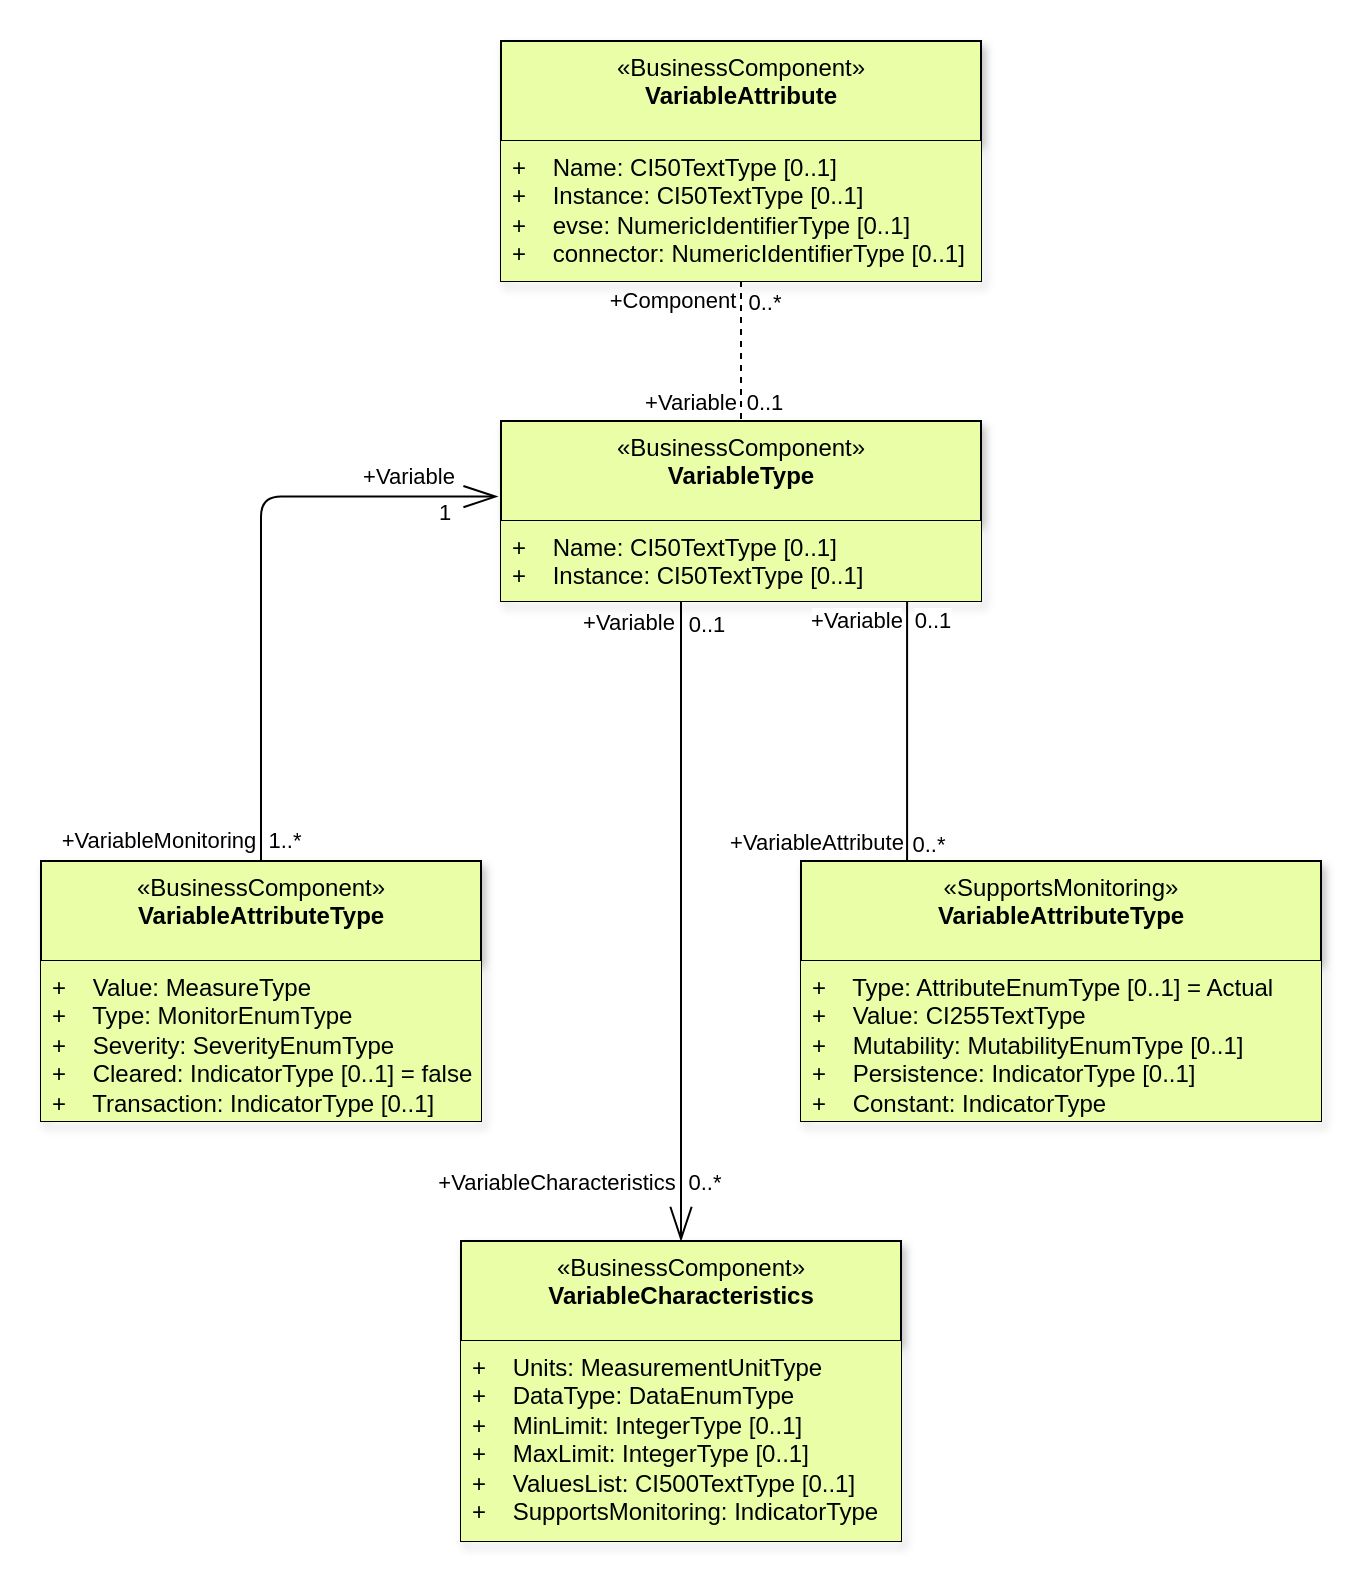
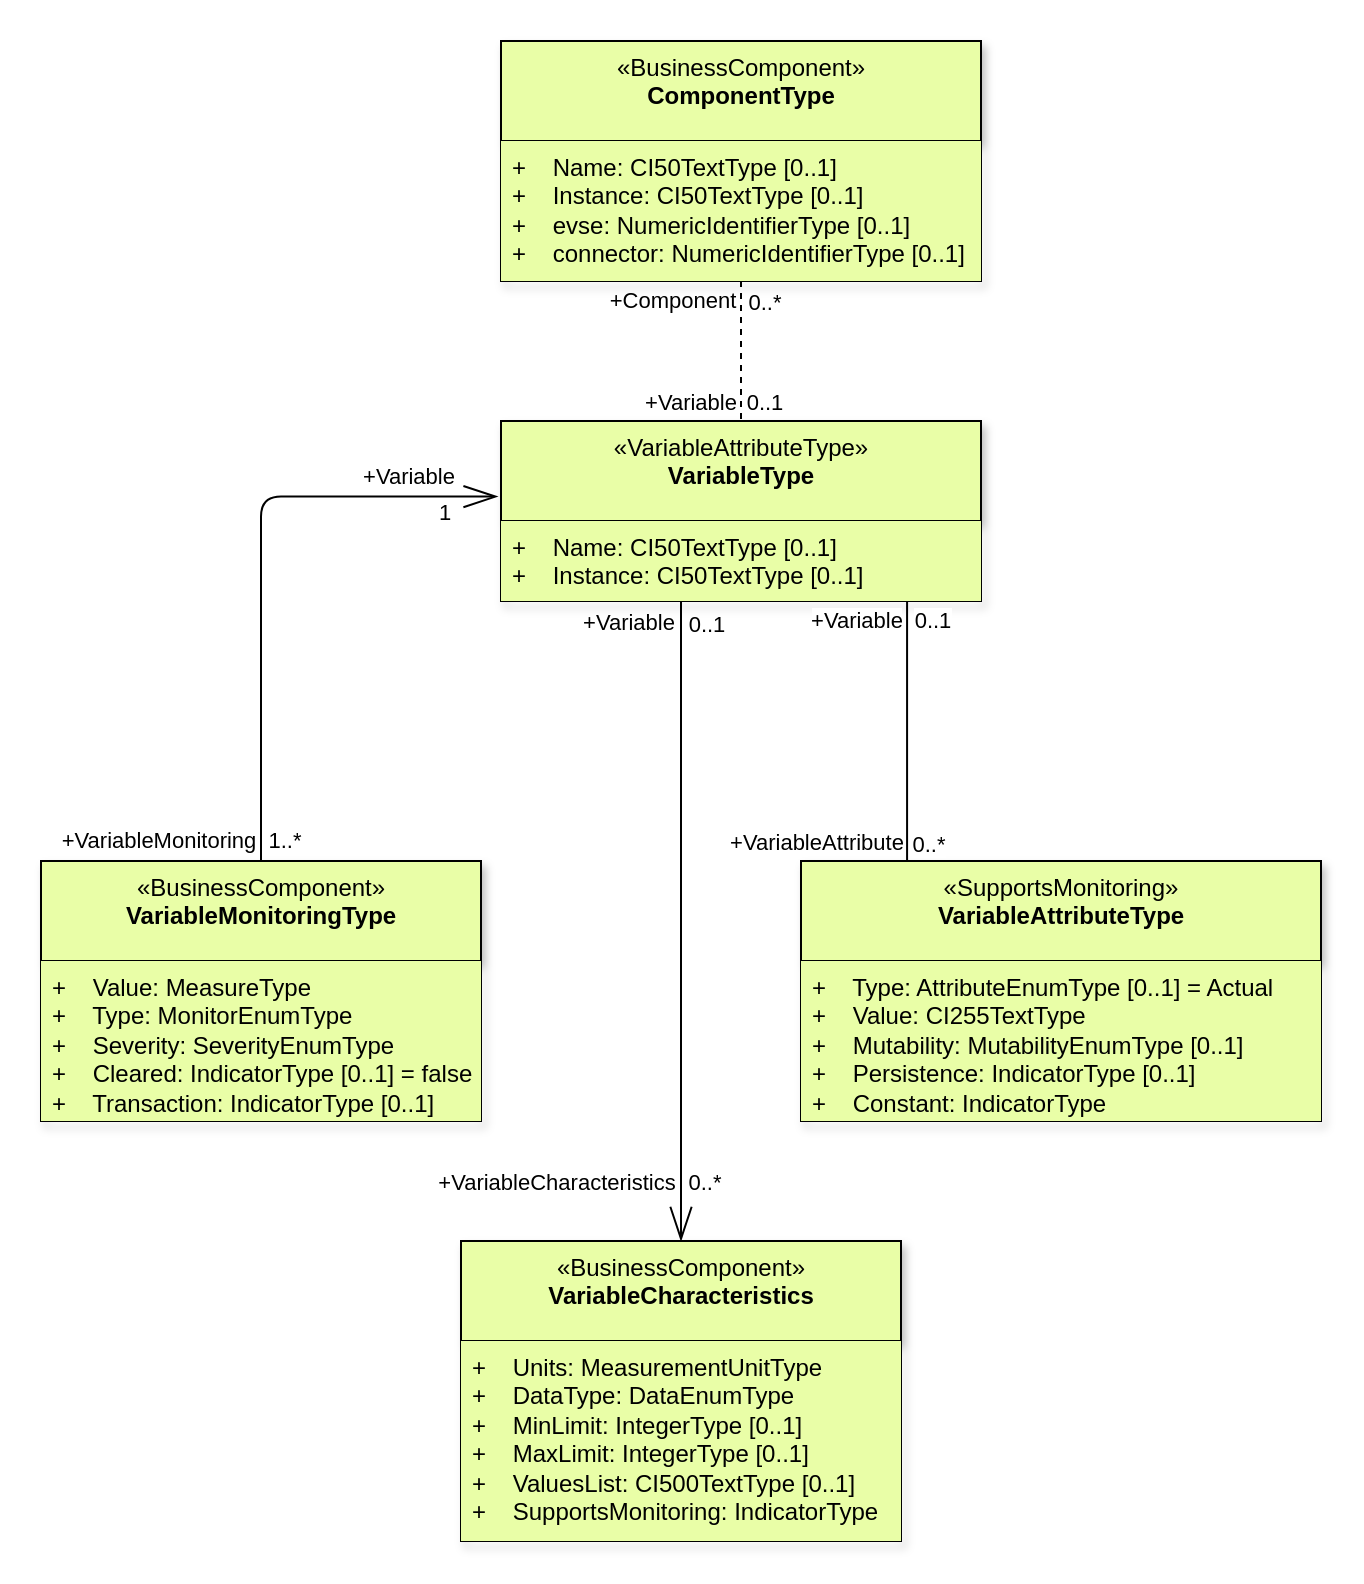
  <mxCell id="0" />
  <mxCell id="1" parent="0" />
  <mxCell id="2" style="edgeStyle=orthogonalEdgeStyle;rounded=0;orthogonalLoop=1;jettySize=auto;html=1;exitX=0.5;exitY=1;exitDx=0;exitDy=0;entryX=0.5;entryY=0;entryDx=0;entryDy=0;endArrow=none;endFill=0;dashed=1;" edge="1" parent="1" source="7" target="14"><mxGeometry relative="1" as="geometry" /></mxCell>
  <mxCell id="3" value="+Component" style="edgeLabel;html=1;align=center;verticalAlign=middle;resizable=0;points=[];" vertex="1" connectable="0" parent="2"><mxGeometry x="-0.759" relative="1" as="geometry"><mxPoint x="-35" y="1" as="offset" /></mxGeometry></mxCell>
  <mxCell id="4" value="0..*" style="edgeLabel;html=1;align=center;verticalAlign=middle;resizable=0;points=[];" vertex="1" connectable="0" parent="2"><mxGeometry x="-0.739" y="1" relative="1" as="geometry"><mxPoint x="10" y="1" as="offset" /></mxGeometry></mxCell>
  <mxCell id="5" value="+Variable" style="edgeLabel;html=1;align=center;verticalAlign=middle;resizable=0;points=[];" vertex="1" connectable="0" parent="2"><mxGeometry x="0.719" y="1" relative="1" as="geometry"><mxPoint x="-27" as="offset" /></mxGeometry></mxCell>
  <mxCell id="6" value="0..1" style="edgeLabel;html=1;align=center;verticalAlign=middle;resizable=0;points=[];" vertex="1" connectable="0" parent="2"><mxGeometry x="0.719" relative="1" as="geometry"><mxPoint x="11" as="offset" /></mxGeometry></mxCell>
- <mxCell id="7" value="&lt;div style=&quot;line-height: 14.4px;&quot;&gt;&lt;span style=&quot;background-color: initial;&quot;&gt;«&lt;/span&gt;&lt;span style=&quot;background-color: initial;&quot;&gt;BusinessComponent&lt;/span&gt;&lt;span style=&quot;background-color: initial;&quot;&gt;»&lt;/span&gt;&lt;br&gt;&lt;/div&gt;&lt;b&gt;&lt;div style=&quot;line-height: 14.4px;&quot;&gt;&lt;b&gt;VariableAttribute&lt;/b&gt;&lt;br&gt;&lt;/div&gt;&lt;/b&gt;" style="swimlane;fontStyle=0;align=center;verticalAlign=top;childLayout=stackLayout;horizontal=1;startSize=50;horizontalStack=0;resizeParent=1;resizeParentMax=0;resizeLast=0;collapsible=0;marginBottom=0;html=1;fillColor=#e9fea7;shadow=1;fontSize=12;" vertex="1" parent="1"><mxGeometry x="250" y="20" width="240" height="120" as="geometry" /></mxCell>
+ <mxCell id="7" value="&lt;div style=&quot;line-height: 14.4px;&quot;&gt;&lt;span style=&quot;background-color: initial;&quot;&gt;«&lt;/span&gt;&lt;span style=&quot;background-color: initial;&quot;&gt;BusinessComponent&lt;/span&gt;&lt;span style=&quot;background-color: initial;&quot;&gt;»&lt;/span&gt;&lt;br&gt;&lt;/div&gt;&lt;b&gt;&lt;div style=&quot;line-height: 14.4px;&quot;&gt;&lt;b&gt;ComponentType&lt;/b&gt;&lt;br&gt;&lt;/div&gt;&lt;/b&gt;" style="swimlane;fontStyle=0;align=center;verticalAlign=top;childLayout=stackLayout;horizontal=1;startSize=50;horizontalStack=0;resizeParent=1;resizeParentMax=0;resizeLast=0;collapsible=0;marginBottom=0;html=1;fillColor=#e9fea7;shadow=1;fontSize=12;" vertex="1" parent="1"><mxGeometry x="250" y="20" width="240" height="120" as="geometry" /></mxCell>
  <mxCell id="8" value="&lt;div&gt;&lt;span style=&quot;background-color: initial;&quot;&gt;+&amp;nbsp; &amp;nbsp; Name: CI50TextType [0..1]&lt;/span&gt;&lt;br&gt;&lt;/div&gt;&lt;div&gt;+&amp;nbsp; &amp;nbsp; Instance: CI50TextType [0..1]&lt;span style=&quot;background-color: initial;&quot;&gt;&lt;br&gt;&lt;/span&gt;&lt;/div&gt;&lt;div&gt;+&amp;nbsp; &amp;nbsp; evse: NumericIdentifierType [0..1]&lt;br&gt;&lt;/div&gt;&lt;div&gt;+&amp;nbsp; &amp;nbsp; connector: NumericIdentifierType [0..1]&lt;br&gt;&lt;/div&gt;" style="text;html=1;strokeColor=none;fillColor=#e9fea7;align=left;verticalAlign=top;spacingLeft=4;spacingRight=4;overflow=hidden;rotatable=0;points=[[0,0.5],[1,0.5]];portConstraint=eastwest;fontSize=12;" vertex="1" parent="7"><mxGeometry y="50" width="240" height="70" as="geometry" /></mxCell>
  <mxCell id="9" style="edgeStyle=orthogonalEdgeStyle;rounded=0;orthogonalLoop=1;jettySize=auto;html=1;exitX=0.375;exitY=1.004;exitDx=0;exitDy=0;entryX=0.5;entryY=0;entryDx=0;entryDy=0;exitPerimeter=0;endArrow=openThin;endFill=0;endSize=15;" edge="1" parent="1" source="15" target="20"><mxGeometry relative="1" as="geometry" /></mxCell>
  <mxCell id="10" value="+Variable" style="edgeLabel;html=1;align=center;verticalAlign=middle;resizable=0;points=[];" vertex="1" connectable="0" parent="9"><mxGeometry x="-0.961" y="-1" relative="1" as="geometry"><mxPoint x="-26" y="4" as="offset" /></mxGeometry></mxCell>
  <mxCell id="11" value="0..1" style="edgeLabel;html=1;align=center;verticalAlign=middle;resizable=0;points=[];" vertex="1" connectable="0" parent="9"><mxGeometry x="-0.94" y="1" relative="1" as="geometry"><mxPoint x="11" y="1" as="offset" /></mxGeometry></mxCell>
  <mxCell id="12" value="+VariableCharacteristics" style="edgeLabel;html=1;align=center;verticalAlign=middle;resizable=0;points=[];" vertex="1" connectable="0" parent="9"><mxGeometry x="0.811" relative="1" as="geometry"><mxPoint x="-63" as="offset" /></mxGeometry></mxCell>
  <mxCell id="13" value="0..*" style="edgeLabel;html=1;align=center;verticalAlign=middle;resizable=0;points=[];" vertex="1" connectable="0" parent="9"><mxGeometry x="0.811" y="1" relative="1" as="geometry"><mxPoint x="10" as="offset" /></mxGeometry></mxCell>
- <mxCell id="14" value="&lt;div style=&quot;line-height: 14.4px;&quot;&gt;&lt;span style=&quot;background-color: initial;&quot;&gt;«&lt;/span&gt;&lt;span style=&quot;background-color: initial;&quot;&gt;BusinessComponent&lt;/span&gt;&lt;span style=&quot;background-color: initial;&quot;&gt;»&lt;/span&gt;&lt;br&gt;&lt;/div&gt;&lt;b&gt;&lt;div style=&quot;line-height: 14.4px;&quot;&gt;&lt;b&gt;VariableType&lt;/b&gt;&lt;br&gt;&lt;/div&gt;&lt;/b&gt;" style="swimlane;fontStyle=0;align=center;verticalAlign=top;childLayout=stackLayout;horizontal=1;startSize=50;horizontalStack=0;resizeParent=1;resizeParentMax=0;resizeLast=0;collapsible=0;marginBottom=0;html=1;fillColor=#e9fea7;shadow=1;fontSize=12;" vertex="1" parent="1"><mxGeometry x="250" y="210" width="240" height="90" as="geometry" /></mxCell>
+ <mxCell id="14" value="&lt;div style=&quot;line-height: 14.4px;&quot;&gt;&lt;span style=&quot;background-color: initial;&quot;&gt;«&lt;/span&gt;&lt;span style=&quot;background-color: initial;&quot;&gt;VariableAttributeType&lt;/span&gt;&lt;span style=&quot;background-color: initial;&quot;&gt;»&lt;/span&gt;&lt;br&gt;&lt;/div&gt;&lt;b&gt;&lt;div style=&quot;line-height: 14.4px;&quot;&gt;&lt;b&gt;VariableType&lt;/b&gt;&lt;br&gt;&lt;/div&gt;&lt;/b&gt;" style="swimlane;fontStyle=0;align=center;verticalAlign=top;childLayout=stackLayout;horizontal=1;startSize=50;horizontalStack=0;resizeParent=1;resizeParentMax=0;resizeLast=0;collapsible=0;marginBottom=0;html=1;fillColor=#e9fea7;shadow=1;fontSize=12;" vertex="1" parent="1"><mxGeometry x="250" y="210" width="240" height="90" as="geometry" /></mxCell>
  <mxCell id="15" value="&lt;div&gt;&lt;span style=&quot;background-color: initial;&quot;&gt;+&amp;nbsp; &amp;nbsp; Name: CI50TextType [0..1]&lt;/span&gt;&lt;br&gt;&lt;/div&gt;&lt;div&gt;+&amp;nbsp; &amp;nbsp; Instance: CI50TextType [0..1]&lt;br&gt;&lt;/div&gt;" style="text;html=1;strokeColor=none;fillColor=#e9fea7;align=left;verticalAlign=top;spacingLeft=4;spacingRight=4;overflow=hidden;rotatable=0;points=[[0,0.5],[1,0.5]];portConstraint=eastwest;fontSize=12;" vertex="1" parent="14"><mxGeometry y="50" width="240" height="40" as="geometry" /></mxCell>
- <mxCell id="16" value="&lt;div style=&quot;line-height: 14.4px;&quot;&gt;&lt;span style=&quot;background-color: initial;&quot;&gt;«&lt;/span&gt;&lt;span style=&quot;background-color: initial;&quot;&gt;BusinessComponent&lt;/span&gt;&lt;span style=&quot;background-color: initial;&quot;&gt;»&lt;/span&gt;&lt;br&gt;&lt;/div&gt;&lt;b&gt;&lt;div style=&quot;line-height: 14.4px;&quot;&gt;&lt;b&gt;VariableAttributeType&lt;/b&gt;&lt;br&gt;&lt;/div&gt;&lt;/b&gt;" style="swimlane;fontStyle=0;align=center;verticalAlign=top;childLayout=stackLayout;horizontal=1;startSize=50;horizontalStack=0;resizeParent=1;resizeParentMax=0;resizeLast=0;collapsible=0;marginBottom=0;html=1;fillColor=#e9fea7;shadow=1;fontSize=12;" vertex="1" parent="1"><mxGeometry x="20" y="430" width="220" height="130" as="geometry" /></mxCell>
+ <mxCell id="16" value="&lt;div style=&quot;line-height: 14.4px;&quot;&gt;&lt;span style=&quot;background-color: initial;&quot;&gt;«&lt;/span&gt;&lt;span style=&quot;background-color: initial;&quot;&gt;BusinessComponent&lt;/span&gt;&lt;span style=&quot;background-color: initial;&quot;&gt;»&lt;/span&gt;&lt;br&gt;&lt;/div&gt;&lt;b&gt;&lt;div style=&quot;line-height: 14.4px;&quot;&gt;&lt;b&gt;VariableMonitoringType&lt;/b&gt;&lt;br&gt;&lt;/div&gt;&lt;/b&gt;" style="swimlane;fontStyle=0;align=center;verticalAlign=top;childLayout=stackLayout;horizontal=1;startSize=50;horizontalStack=0;resizeParent=1;resizeParentMax=0;resizeLast=0;collapsible=0;marginBottom=0;html=1;fillColor=#e9fea7;shadow=1;fontSize=12;" vertex="1" parent="1"><mxGeometry x="20" y="430" width="220" height="130" as="geometry" /></mxCell>
  <mxCell id="17" value="&lt;div&gt;&lt;span style=&quot;background-color: initial;&quot;&gt;+&amp;nbsp; &amp;nbsp; Value: MeasureType&lt;/span&gt;&lt;/div&gt;&lt;div&gt;+&amp;nbsp; &amp;nbsp; Type: MonitorEnumType&lt;span style=&quot;background-color: initial;&quot;&gt;&lt;br&gt;&lt;/span&gt;&lt;/div&gt;&lt;div&gt;+&amp;nbsp; &amp;nbsp; Severity: SeverityEnumType&lt;br&gt;&lt;/div&gt;&lt;div&gt;+&amp;nbsp; &amp;nbsp; Cleared: IndicatorType [0..1] = false&lt;br&gt;&lt;/div&gt;&lt;div&gt;+&amp;nbsp; &amp;nbsp; Transaction: IndicatorType [0..1]&lt;br&gt;&lt;/div&gt;" style="text;html=1;strokeColor=none;fillColor=#e9fea7;align=left;verticalAlign=top;spacingLeft=4;spacingRight=4;overflow=hidden;rotatable=0;points=[[0,0.5],[1,0.5]];portConstraint=eastwest;fontSize=12;" vertex="1" parent="16"><mxGeometry y="50" width="220" height="80" as="geometry" /></mxCell>
  <mxCell id="18" value="&lt;div style=&quot;line-height: 14.4px;&quot;&gt;&lt;span style=&quot;background-color: initial;&quot;&gt;«&lt;/span&gt;&lt;span style=&quot;background-color: initial;&quot;&gt;SupportsMonitoring&lt;/span&gt;&lt;span style=&quot;background-color: initial;&quot;&gt;»&lt;/span&gt;&lt;br&gt;&lt;/div&gt;&lt;b&gt;&lt;div style=&quot;line-height: 14.4px;&quot;&gt;&lt;b&gt;VariableAttributeType&lt;/b&gt;&lt;br&gt;&lt;/div&gt;&lt;/b&gt;" style="swimlane;fontStyle=0;align=center;verticalAlign=top;childLayout=stackLayout;horizontal=1;startSize=50;horizontalStack=0;resizeParent=1;resizeParentMax=0;resizeLast=0;collapsible=0;marginBottom=0;html=1;fillColor=#e9fea7;shadow=1;fontSize=12;" vertex="1" parent="1"><mxGeometry x="400" y="430" width="260" height="130" as="geometry" /></mxCell>
  <mxCell id="19" value="&lt;div&gt;&lt;span style=&quot;background-color: initial;&quot;&gt;+&amp;nbsp; &amp;nbsp; Type: AttributeEnumType [0..1] = Actual&lt;/span&gt;&lt;/div&gt;&lt;div&gt;+&amp;nbsp; &amp;nbsp; Value: CI255TextType&lt;span style=&quot;background-color: initial;&quot;&gt;&lt;br&gt;&lt;/span&gt;&lt;/div&gt;&lt;div&gt;+&amp;nbsp; &amp;nbsp; Mutability: MutabilityEnumType [0..1]&lt;br&gt;&lt;/div&gt;&lt;div&gt;+&amp;nbsp; &amp;nbsp; Persistence: IndicatorType [0..1]&lt;br&gt;&lt;/div&gt;&lt;div&gt;+&amp;nbsp; &amp;nbsp; Constant: IndicatorType&lt;br&gt;&lt;/div&gt;" style="text;html=1;strokeColor=none;fillColor=#e9fea7;align=left;verticalAlign=top;spacingLeft=4;spacingRight=4;overflow=hidden;rotatable=0;points=[[0,0.5],[1,0.5]];portConstraint=eastwest;fontSize=12;" vertex="1" parent="18"><mxGeometry y="50" width="260" height="80" as="geometry" /></mxCell>
  <mxCell id="20" value="&lt;div style=&quot;line-height: 14.4px;&quot;&gt;&lt;span style=&quot;background-color: initial;&quot;&gt;«&lt;/span&gt;&lt;span style=&quot;background-color: initial;&quot;&gt;BusinessComponent&lt;/span&gt;&lt;span style=&quot;background-color: initial;&quot;&gt;»&lt;/span&gt;&lt;br&gt;&lt;/div&gt;&lt;b&gt;&lt;div style=&quot;line-height: 14.4px;&quot;&gt;&lt;b&gt;VariableCharacteristics&lt;/b&gt;&lt;br&gt;&lt;/div&gt;&lt;/b&gt;" style="swimlane;fontStyle=0;align=center;verticalAlign=top;childLayout=stackLayout;horizontal=1;startSize=50;horizontalStack=0;resizeParent=1;resizeParentMax=0;resizeLast=0;collapsible=0;marginBottom=0;html=1;fillColor=#e9fea7;shadow=1;fontSize=12;" vertex="1" parent="1"><mxGeometry x="230" y="620" width="220" height="150" as="geometry" /></mxCell>
  <mxCell id="21" value="&lt;div&gt;&lt;span style=&quot;background-color: initial;&quot;&gt;+&amp;nbsp; &amp;nbsp; Units: MeasurementUnitType&lt;/span&gt;&lt;/div&gt;&lt;div&gt;+&amp;nbsp; &amp;nbsp; DataType: DataEnumType&lt;span style=&quot;background-color: initial;&quot;&gt;&lt;br&gt;&lt;/span&gt;&lt;/div&gt;&lt;div&gt;+&amp;nbsp; &amp;nbsp; MinLimit: IntegerType [0..1]&lt;br&gt;&lt;/div&gt;&lt;div&gt;+&amp;nbsp; &amp;nbsp; MaxLimit: IntegerType [0..1]&lt;br&gt;&lt;/div&gt;&lt;div&gt;+&amp;nbsp; &amp;nbsp; ValuesList: CI500TextType [0..1]&lt;br&gt;&lt;/div&gt;&lt;div&gt;+&amp;nbsp; &amp;nbsp; SupportsMonitoring: IndicatorType&lt;br&gt;&lt;/div&gt;" style="text;html=1;strokeColor=none;fillColor=#e9fea7;align=left;verticalAlign=top;spacingLeft=4;spacingRight=4;overflow=hidden;rotatable=0;points=[[0,0.5],[1,0.5]];portConstraint=eastwest;fontSize=12;" vertex="1" parent="20"><mxGeometry y="50" width="220" height="100" as="geometry" /></mxCell>
  <mxCell id="22" style="edgeStyle=orthogonalEdgeStyle;rounded=1;orthogonalLoop=1;jettySize=auto;html=1;exitX=0.5;exitY=0;exitDx=0;exitDy=0;entryX=-0.007;entryY=0.42;entryDx=0;entryDy=0;entryPerimeter=0;curved=0;endArrow=openThin;endFill=0;endSize=15;" edge="1" parent="1" source="16" target="14"><mxGeometry relative="1" as="geometry"><Array as="points"><mxPoint x="130" y="248" /></Array></mxGeometry></mxCell>
  <mxCell id="23" value="+VariableMonitoring" style="edgeLabel;html=1;align=center;verticalAlign=middle;resizable=0;points=[];" vertex="1" connectable="0" parent="22"><mxGeometry x="-0.925" y="2" relative="1" as="geometry"><mxPoint x="-50" as="offset" /></mxGeometry></mxCell>
  <mxCell id="24" value="1..*" style="edgeLabel;html=1;align=center;verticalAlign=middle;resizable=0;points=[];" vertex="1" connectable="0" parent="22"><mxGeometry x="-0.93" relative="1" as="geometry"><mxPoint x="11" as="offset" /></mxGeometry></mxCell>
  <mxCell id="25" value="+Variable" style="edgeLabel;html=1;align=center;verticalAlign=middle;resizable=0;points=[];" vertex="1" connectable="0" parent="22"><mxGeometry x="0.881" y="1" relative="1" as="geometry"><mxPoint x="-27" y="-9" as="offset" /></mxGeometry></mxCell>
  <mxCell id="26" value="1" style="edgeLabel;html=1;align=center;verticalAlign=middle;resizable=0;points=[];" vertex="1" connectable="0" parent="22"><mxGeometry x="0.821" y="-1" relative="1" as="geometry"><mxPoint y="7" as="offset" /></mxGeometry></mxCell>
  <mxCell id="27" style="rounded=0;orthogonalLoop=1;jettySize=auto;html=1;exitX=0.846;exitY=1.004;exitDx=0;exitDy=0;entryX=0.204;entryY=0;entryDx=0;entryDy=0;entryPerimeter=0;exitPerimeter=0;endArrow=none;endFill=0;" edge="1" parent="1" source="15" target="18"><mxGeometry relative="1" as="geometry" /></mxCell>
  <mxCell id="28" value="+Variable" style="edgeLabel;html=1;align=center;verticalAlign=middle;resizable=0;points=[];" vertex="1" connectable="0" parent="27"><mxGeometry x="-0.872" y="-1" relative="1" as="geometry"><mxPoint x="-25" y="1" as="offset" /></mxGeometry></mxCell>
  <mxCell id="29" value="0..1" style="edgeLabel;html=1;align=center;verticalAlign=middle;resizable=0;points=[];" vertex="1" connectable="0" parent="27"><mxGeometry x="-0.841" relative="1" as="geometry"><mxPoint x="12" y="-1" as="offset" /></mxGeometry></mxCell>
  <mxCell id="30" value="+VariableAttribute" style="edgeLabel;html=1;align=center;verticalAlign=middle;resizable=0;points=[];" vertex="1" connectable="0" parent="27"><mxGeometry x="0.849" relative="1" as="geometry"><mxPoint x="-46" as="offset" /></mxGeometry></mxCell>
  <mxCell id="31" value="0..*" style="edgeLabel;html=1;align=center;verticalAlign=middle;resizable=0;points=[];" vertex="1" connectable="0" parent="27"><mxGeometry x="0.859" y="2" relative="1" as="geometry"><mxPoint x="8" as="offset" /></mxGeometry></mxCell>
